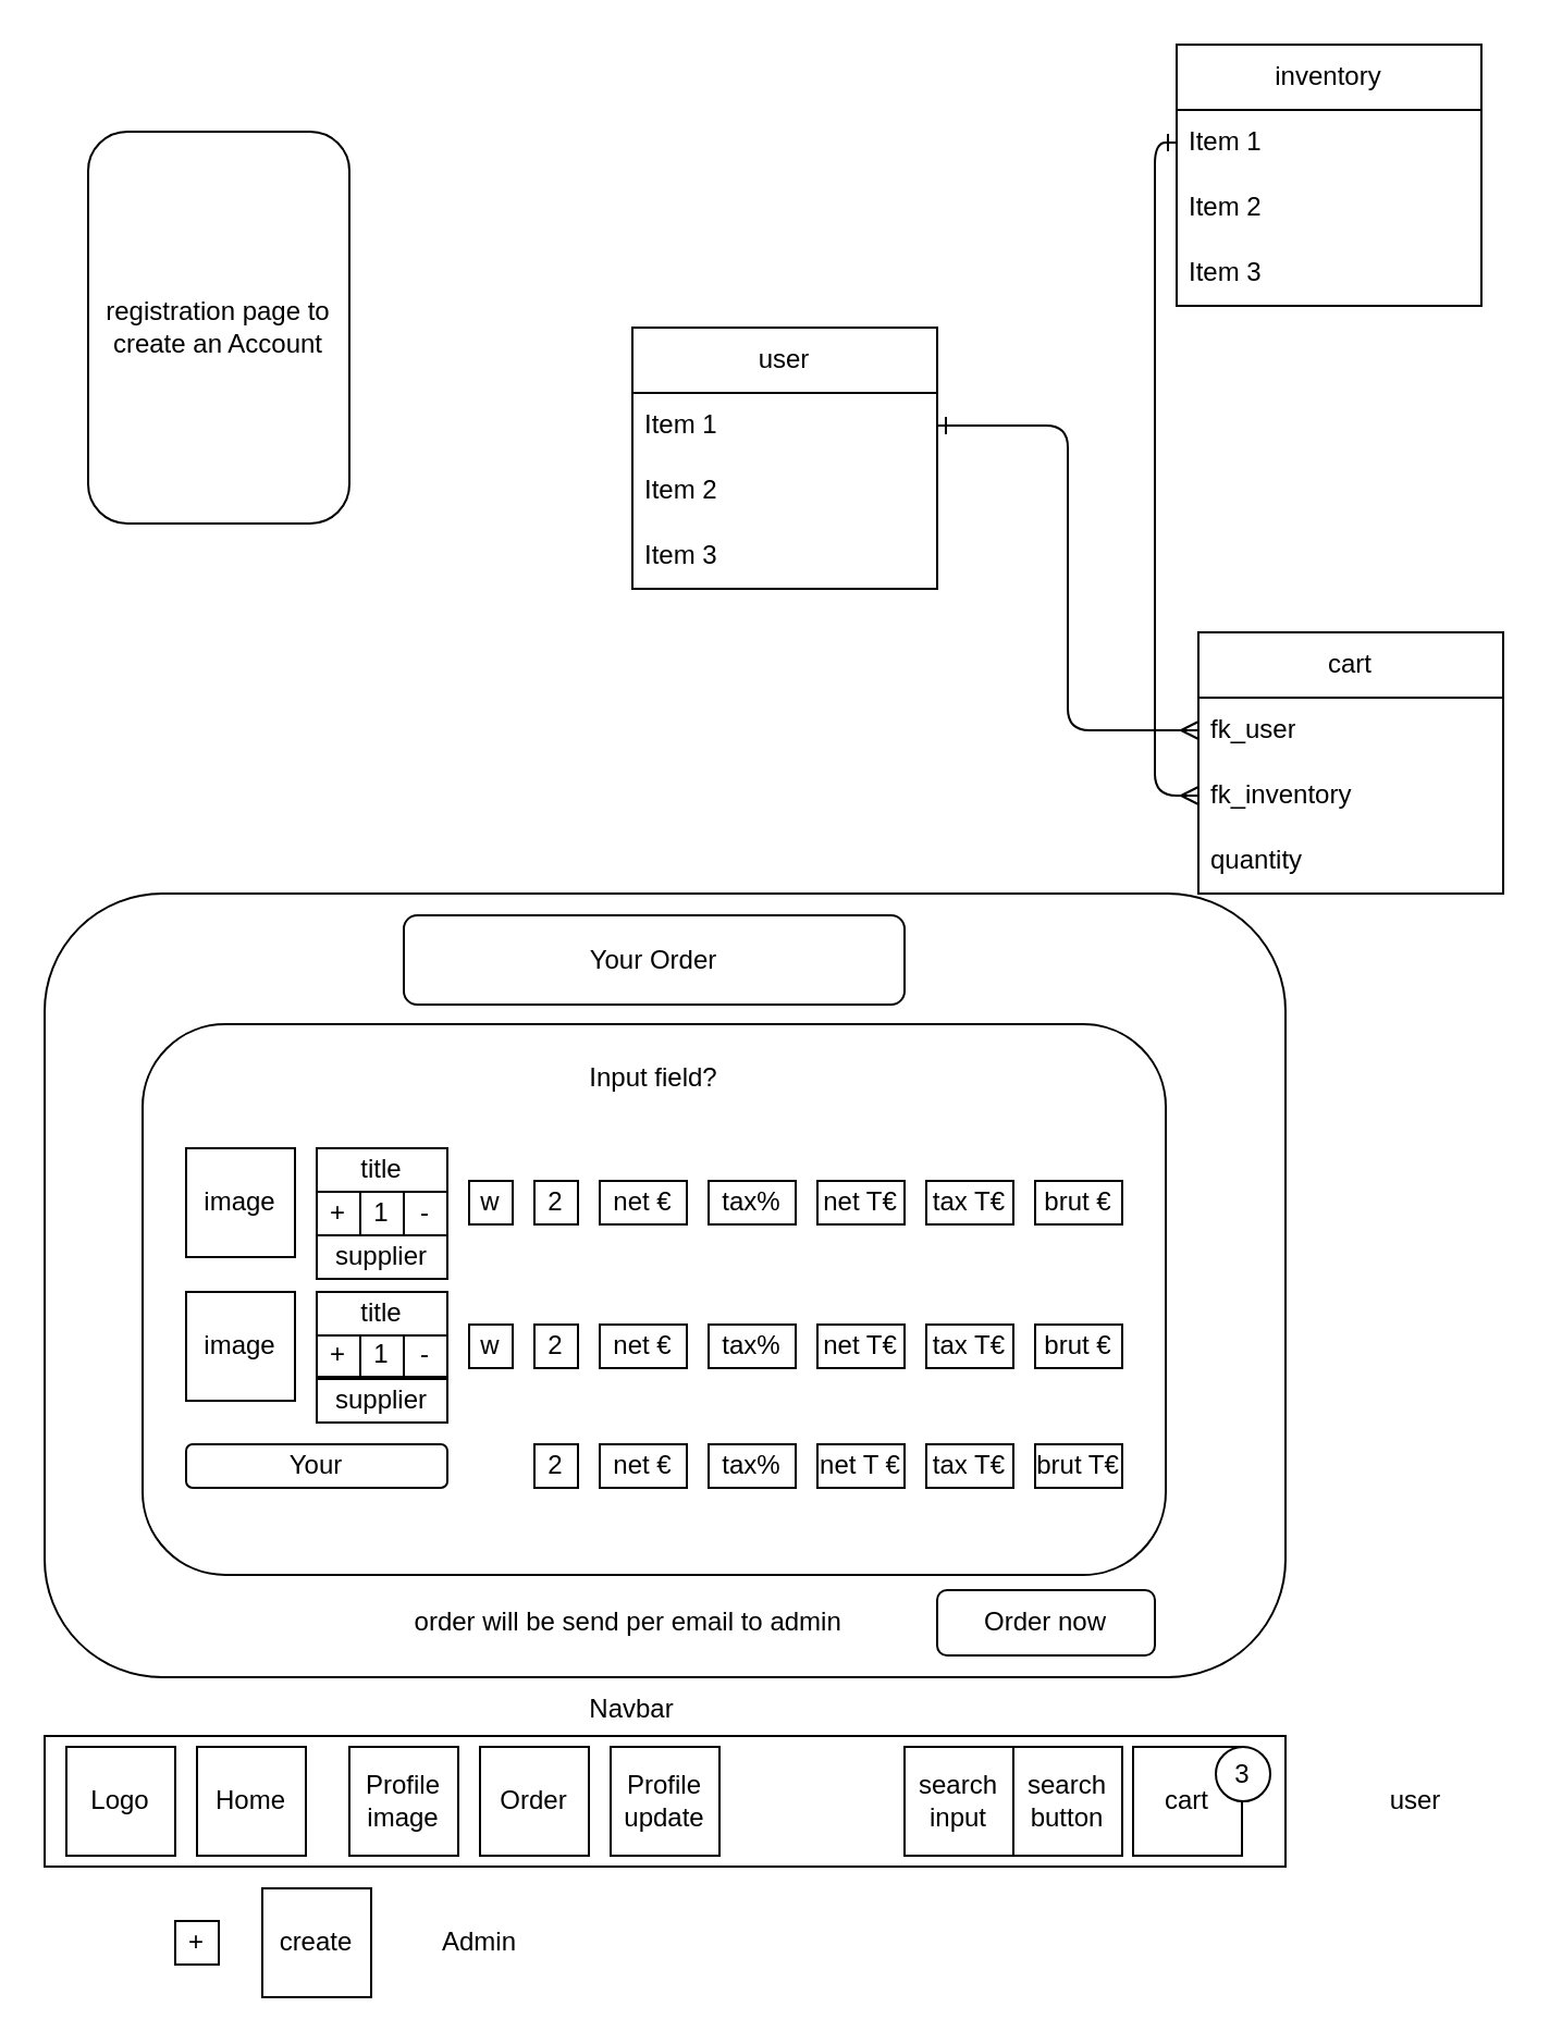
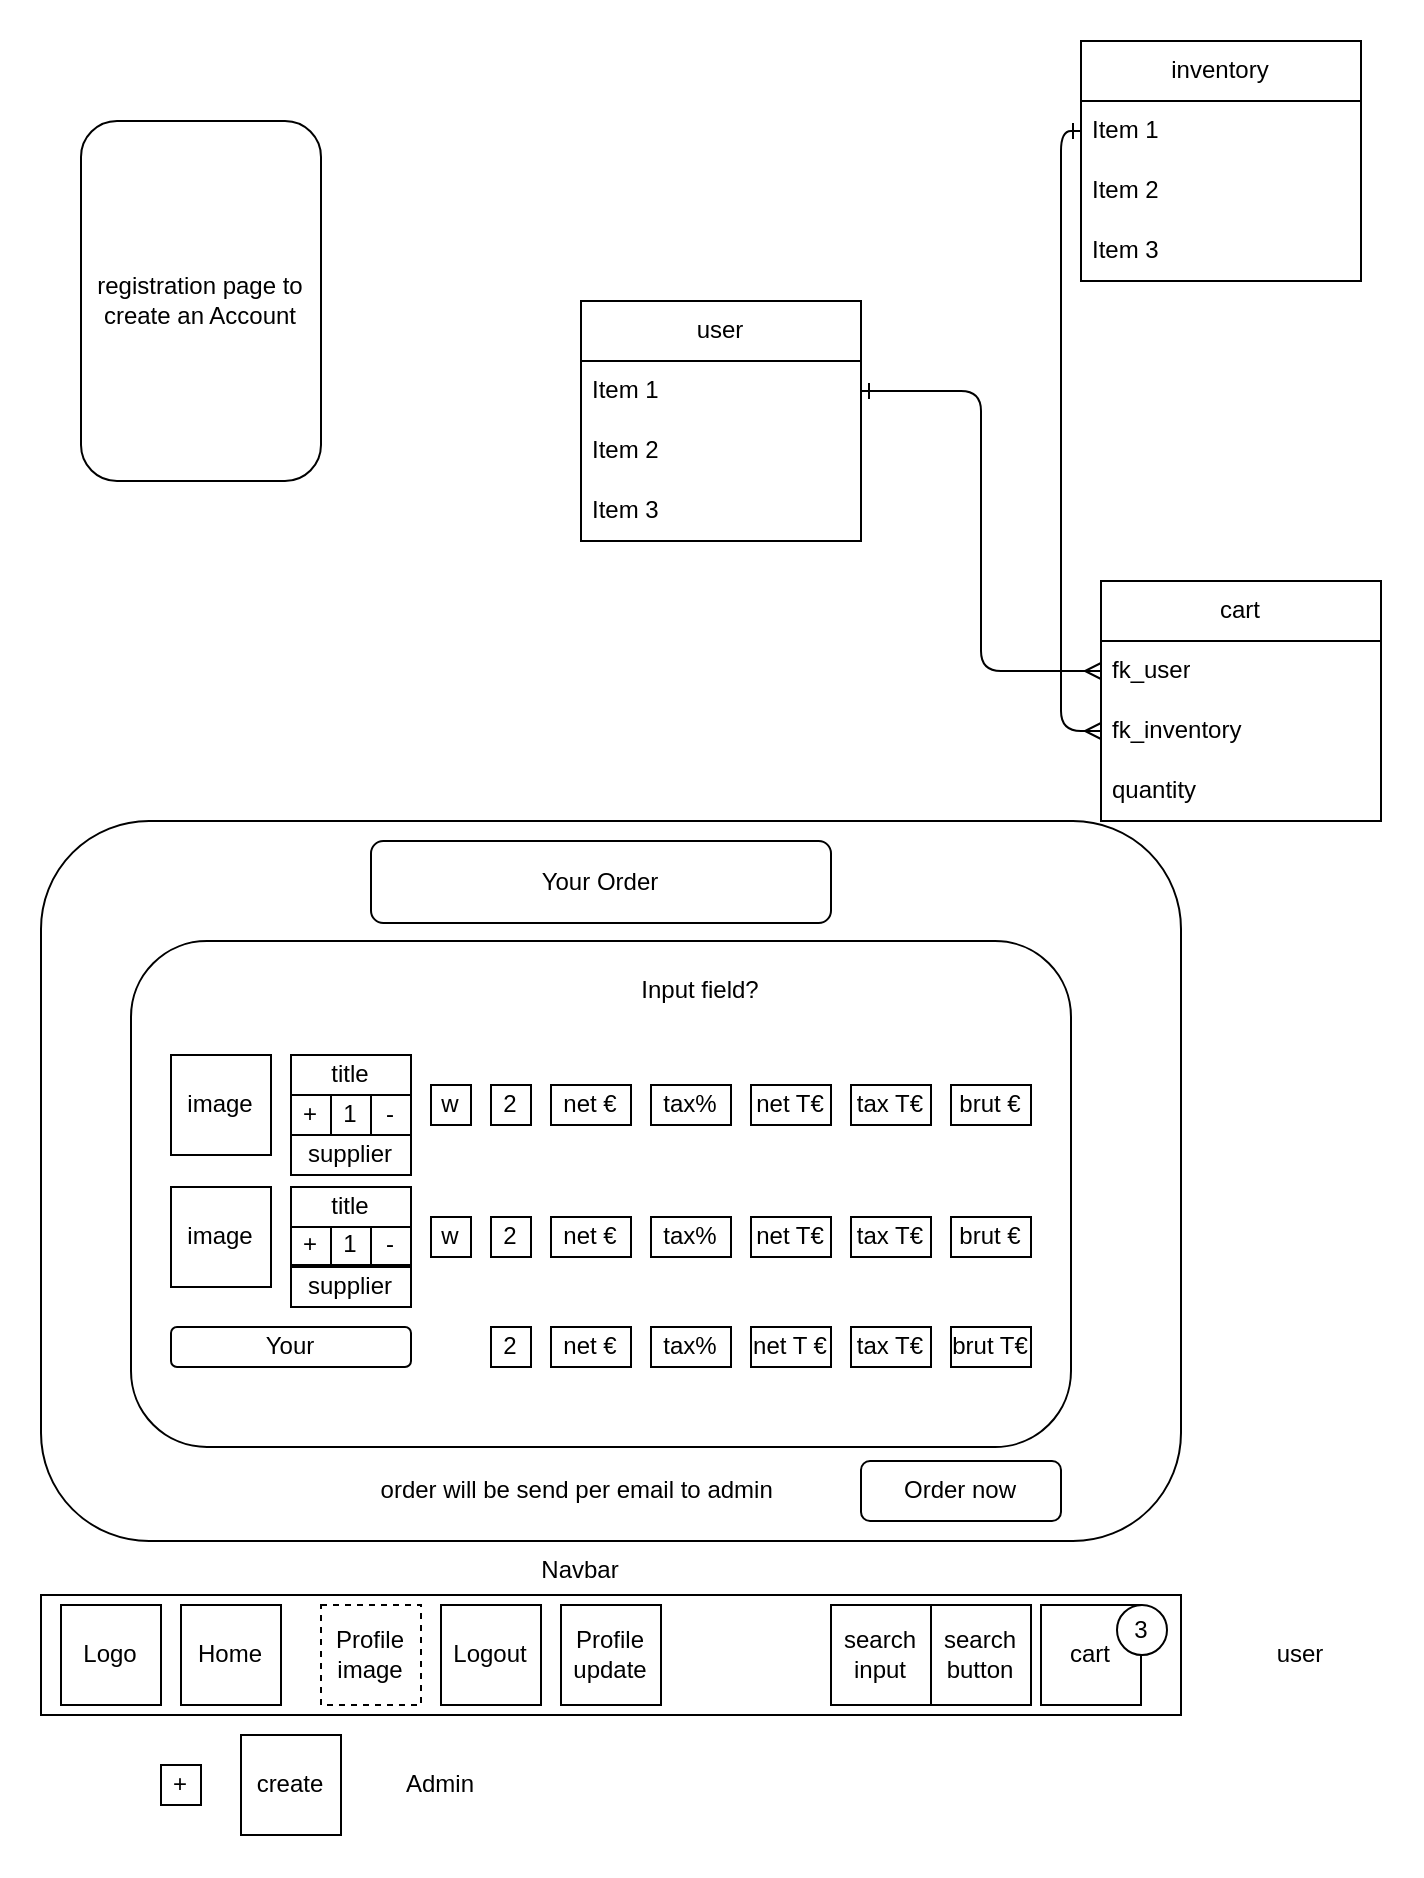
  <mxCell id="0" />
  <mxCell id="1" parent="0" />
  <mxCell id="2" value="" style="rounded=1;whiteSpace=wrap;html=1;" vertex="1" parent="1"><mxGeometry x="20" y="410" width="570" height="360" as="geometry" /></mxCell>
  <mxCell id="3" value="registration page to create an Account" style="rounded=1;whiteSpace=wrap;html=1;" parent="1" vertex="1"><mxGeometry x="40" y="60" width="120" height="180" as="geometry" /></mxCell>
  <mxCell id="4" value="user" style="swimlane;fontStyle=0;childLayout=stackLayout;horizontal=1;startSize=30;horizontalStack=0;resizeParent=1;resizeParentMax=0;resizeLast=0;collapsible=1;marginBottom=0;whiteSpace=wrap;html=1;" vertex="1" parent="1"><mxGeometry x="290" y="150" width="140" height="120" as="geometry" /></mxCell>
  <mxCell id="5" value="Item 1" style="text;strokeColor=none;fillColor=none;align=left;verticalAlign=middle;spacingLeft=4;spacingRight=4;overflow=hidden;points=[[0,0.5],[1,0.5]];portConstraint=eastwest;rotatable=0;whiteSpace=wrap;html=1;" vertex="1" parent="4"><mxGeometry y="30" width="140" height="30" as="geometry" /></mxCell>
  <mxCell id="6" value="Item 2" style="text;strokeColor=none;fillColor=none;align=left;verticalAlign=middle;spacingLeft=4;spacingRight=4;overflow=hidden;points=[[0,0.5],[1,0.5]];portConstraint=eastwest;rotatable=0;whiteSpace=wrap;html=1;" vertex="1" parent="4"><mxGeometry y="60" width="140" height="30" as="geometry" /></mxCell>
  <mxCell id="7" value="Item 3" style="text;strokeColor=none;fillColor=none;align=left;verticalAlign=middle;spacingLeft=4;spacingRight=4;overflow=hidden;points=[[0,0.5],[1,0.5]];portConstraint=eastwest;rotatable=0;whiteSpace=wrap;html=1;" vertex="1" parent="4"><mxGeometry y="90" width="140" height="30" as="geometry" /></mxCell>
  <mxCell id="8" value="inventory" style="swimlane;fontStyle=0;childLayout=stackLayout;horizontal=1;startSize=30;horizontalStack=0;resizeParent=1;resizeParentMax=0;resizeLast=0;collapsible=1;marginBottom=0;whiteSpace=wrap;html=1;" vertex="1" parent="1"><mxGeometry x="540" y="20" width="140" height="120" as="geometry" /></mxCell>
  <mxCell id="9" value="Item 1" style="text;strokeColor=none;fillColor=none;align=left;verticalAlign=middle;spacingLeft=4;spacingRight=4;overflow=hidden;points=[[0,0.5],[1,0.5]];portConstraint=eastwest;rotatable=0;whiteSpace=wrap;html=1;" vertex="1" parent="8"><mxGeometry y="30" width="140" height="30" as="geometry" /></mxCell>
  <mxCell id="10" value="Item 2" style="text;strokeColor=none;fillColor=none;align=left;verticalAlign=middle;spacingLeft=4;spacingRight=4;overflow=hidden;points=[[0,0.5],[1,0.5]];portConstraint=eastwest;rotatable=0;whiteSpace=wrap;html=1;" vertex="1" parent="8"><mxGeometry y="60" width="140" height="30" as="geometry" /></mxCell>
  <mxCell id="11" value="Item 3" style="text;strokeColor=none;fillColor=none;align=left;verticalAlign=middle;spacingLeft=4;spacingRight=4;overflow=hidden;points=[[0,0.5],[1,0.5]];portConstraint=eastwest;rotatable=0;whiteSpace=wrap;html=1;" vertex="1" parent="8"><mxGeometry y="90" width="140" height="30" as="geometry" /></mxCell>
  <mxCell id="12" value="cart" style="swimlane;fontStyle=0;childLayout=stackLayout;horizontal=1;startSize=30;horizontalStack=0;resizeParent=1;resizeParentMax=0;resizeLast=0;collapsible=1;marginBottom=0;whiteSpace=wrap;html=1;" vertex="1" parent="1"><mxGeometry x="550" y="290" width="140" height="120" as="geometry" /></mxCell>
  <mxCell id="13" value="fk_user" style="text;strokeColor=none;fillColor=none;align=left;verticalAlign=middle;spacingLeft=4;spacingRight=4;overflow=hidden;points=[[0,0.5],[1,0.5]];portConstraint=eastwest;rotatable=0;whiteSpace=wrap;html=1;" vertex="1" parent="12"><mxGeometry y="30" width="140" height="30" as="geometry" /></mxCell>
  <mxCell id="14" value="fk_inventory" style="text;strokeColor=none;fillColor=none;align=left;verticalAlign=middle;spacingLeft=4;spacingRight=4;overflow=hidden;points=[[0,0.5],[1,0.5]];portConstraint=eastwest;rotatable=0;whiteSpace=wrap;html=1;" vertex="1" parent="12"><mxGeometry y="60" width="140" height="30" as="geometry" /></mxCell>
  <mxCell id="15" value="quantity" style="text;strokeColor=none;fillColor=none;align=left;verticalAlign=middle;spacingLeft=4;spacingRight=4;overflow=hidden;points=[[0,0.5],[1,0.5]];portConstraint=eastwest;rotatable=0;whiteSpace=wrap;html=1;" vertex="1" parent="12"><mxGeometry y="90" width="140" height="30" as="geometry" /></mxCell>
  <mxCell id="16" style="edgeStyle=orthogonalEdgeStyle;html=1;exitX=1;exitY=0.5;exitDx=0;exitDy=0;entryX=0;entryY=0.5;entryDx=0;entryDy=0;endArrow=ERmany;endFill=0;startArrow=ERone;startFill=0;" edge="1" parent="1" source="5" target="13"><mxGeometry relative="1" as="geometry" /></mxCell>
  <mxCell id="17" style="edgeStyle=orthogonalEdgeStyle;html=1;exitX=0;exitY=0.5;exitDx=0;exitDy=0;entryX=0;entryY=0.5;entryDx=0;entryDy=0;endArrow=ERmany;endFill=0;startArrow=ERone;startFill=0;" edge="1" parent="1" source="9" target="14"><mxGeometry relative="1" as="geometry" /></mxCell>
  <mxCell id="18" value="" style="rounded=0;whiteSpace=wrap;html=1;" vertex="1" parent="1"><mxGeometry x="20" y="797" width="570" height="60" as="geometry" /></mxCell>
  <mxCell id="19" value="Navbar" style="text;html=1;strokeColor=none;fillColor=none;align=center;verticalAlign=middle;whiteSpace=wrap;rounded=0;" vertex="1" parent="1"><mxGeometry x="260" y="770" width="60" height="30" as="geometry" /></mxCell>
  <mxCell id="20" value="Logo" style="whiteSpace=wrap;html=1;aspect=fixed;" vertex="1" parent="1"><mxGeometry x="30" y="802" width="50" height="50" as="geometry" /></mxCell>
  <mxCell id="21" value="Home" style="whiteSpace=wrap;html=1;aspect=fixed;" vertex="1" parent="1"><mxGeometry x="90" y="802" width="50" height="50" as="geometry" /></mxCell>
  <mxCell id="22" value="search input" style="whiteSpace=wrap;html=1;aspect=fixed;" vertex="1" parent="1"><mxGeometry x="415" y="802" width="50" height="50" as="geometry" /></mxCell>
  <mxCell id="23" value="search button" style="whiteSpace=wrap;html=1;aspect=fixed;" vertex="1" parent="1"><mxGeometry x="465" y="802" width="50" height="50" as="geometry" /></mxCell>
  <mxCell id="24" value="cart" style="whiteSpace=wrap;html=1;aspect=fixed;" vertex="1" parent="1"><mxGeometry x="520" y="802" width="50" height="50" as="geometry" /></mxCell>
  <mxCell id="25" value="3" style="ellipse;whiteSpace=wrap;html=1;aspect=fixed;" vertex="1" parent="1"><mxGeometry x="558" y="802" width="25" height="25" as="geometry" /></mxCell>
- <mxCell id="26" value="Profile image" style="whiteSpace=wrap;html=1;aspect=fixed;" vertex="1" parent="1"><mxGeometry x="160" y="802" width="50" height="50" as="geometry" /></mxCell>
- <mxCell id="27" value="Order" style="whiteSpace=wrap;html=1;aspect=fixed;" vertex="1" parent="1"><mxGeometry x="220" y="802" width="50" height="50" as="geometry" /></mxCell>
+ <mxCell id="26" value="Profile image" style="whiteSpace=wrap;html=1;aspect=fixed;dashed=1;" vertex="1" parent="1"><mxGeometry x="160" y="802" width="50" height="50" as="geometry" /></mxCell>
+ <mxCell id="27" value="Logout" style="whiteSpace=wrap;html=1;aspect=fixed;" vertex="1" parent="1"><mxGeometry x="220" y="802" width="50" height="50" as="geometry" /></mxCell>
  <mxCell id="28" value="Profile update" style="whiteSpace=wrap;html=1;aspect=fixed;" vertex="1" parent="1"><mxGeometry x="280" y="802" width="50" height="50" as="geometry" /></mxCell>
  <mxCell id="29" value="create" style="whiteSpace=wrap;html=1;aspect=fixed;" vertex="1" parent="1"><mxGeometry x="120" y="867" width="50" height="50" as="geometry" /></mxCell>
  <mxCell id="30" value="Admin" style="text;html=1;strokeColor=none;fillColor=none;align=center;verticalAlign=middle;whiteSpace=wrap;rounded=0;" vertex="1" parent="1"><mxGeometry x="190" y="877" width="60" height="30" as="geometry" /></mxCell>
  <mxCell id="31" value="user" style="text;html=1;strokeColor=none;fillColor=none;align=center;verticalAlign=middle;whiteSpace=wrap;rounded=0;" vertex="1" parent="1"><mxGeometry x="620" y="812" width="60" height="30" as="geometry" /></mxCell>
  <mxCell id="32" value="+" style="whiteSpace=wrap;html=1;aspect=fixed;" vertex="1" parent="1"><mxGeometry x="80" y="882" width="20" height="20" as="geometry" /></mxCell>
  <mxCell id="33" value="Order now" style="rounded=1;whiteSpace=wrap;html=1;" vertex="1" parent="1"><mxGeometry x="430" y="730" width="100" height="30" as="geometry" /></mxCell>
  <mxCell id="34" value="order will be send per email to admin&amp;nbsp;" style="text;html=1;strokeColor=none;fillColor=none;align=center;verticalAlign=middle;whiteSpace=wrap;rounded=0;" vertex="1" parent="1"><mxGeometry x="170" y="730" width="240" height="30" as="geometry" /></mxCell>
  <mxCell id="35" value="" style="rounded=1;whiteSpace=wrap;html=1;" vertex="1" parent="1"><mxGeometry x="65" y="470" width="470" height="253" as="geometry" /></mxCell>
  <mxCell id="36" value="image" style="whiteSpace=wrap;html=1;aspect=fixed;" vertex="1" parent="1"><mxGeometry x="85" y="527" width="50" height="50" as="geometry" /></mxCell>
  <mxCell id="37" value="+" style="whiteSpace=wrap;html=1;aspect=fixed;" vertex="1" parent="1"><mxGeometry x="145" y="547" width="20" height="20" as="geometry" /></mxCell>
  <mxCell id="38" value="-" style="whiteSpace=wrap;html=1;aspect=fixed;" vertex="1" parent="1"><mxGeometry x="185" y="547" width="20" height="20" as="geometry" /></mxCell>
  <mxCell id="39" value="1" style="whiteSpace=wrap;html=1;aspect=fixed;" vertex="1" parent="1"><mxGeometry x="165" y="547" width="20" height="20" as="geometry" /></mxCell>
  <mxCell id="40" value="2" style="rounded=0;whiteSpace=wrap;html=1;" vertex="1" parent="1"><mxGeometry x="245" y="542" width="20" height="20" as="geometry" /></mxCell>
  <mxCell id="41" value="net €" style="rounded=0;whiteSpace=wrap;html=1;" vertex="1" parent="1"><mxGeometry x="275" y="542" width="40" height="20" as="geometry" /></mxCell>
  <mxCell id="42" value="tax%" style="rounded=0;whiteSpace=wrap;html=1;" vertex="1" parent="1"><mxGeometry x="325" y="542" width="40" height="20" as="geometry" /></mxCell>
  <mxCell id="43" value="net T€" style="rounded=0;whiteSpace=wrap;html=1;" vertex="1" parent="1"><mxGeometry x="375" y="542" width="40" height="20" as="geometry" /></mxCell>
  <mxCell id="44" value="tax T€" style="rounded=0;whiteSpace=wrap;html=1;" vertex="1" parent="1"><mxGeometry x="425" y="542" width="40" height="20" as="geometry" /></mxCell>
  <mxCell id="45" value="brut €" style="rounded=0;whiteSpace=wrap;html=1;" vertex="1" parent="1"><mxGeometry x="475" y="542" width="40" height="20" as="geometry" /></mxCell>
  <mxCell id="46" value="title" style="rounded=0;whiteSpace=wrap;html=1;" vertex="1" parent="1"><mxGeometry x="145" y="527" width="60" height="20" as="geometry" /></mxCell>
  <mxCell id="47" value="w" style="whiteSpace=wrap;html=1;aspect=fixed;" vertex="1" parent="1"><mxGeometry x="215" y="542" width="20" height="20" as="geometry" /></mxCell>
  <mxCell id="48" value="Your Order" style="rounded=1;whiteSpace=wrap;html=1;" vertex="1" parent="1"><mxGeometry x="185" y="420" width="230" height="41" as="geometry" /></mxCell>
  <mxCell id="49" value="image" style="whiteSpace=wrap;html=1;aspect=fixed;" vertex="1" parent="1"><mxGeometry x="85" y="593" width="50" height="50" as="geometry" /></mxCell>
  <mxCell id="50" value="+" style="whiteSpace=wrap;html=1;aspect=fixed;" vertex="1" parent="1"><mxGeometry x="145" y="612" width="20" height="20" as="geometry" /></mxCell>
  <mxCell id="51" value="-" style="whiteSpace=wrap;html=1;aspect=fixed;" vertex="1" parent="1"><mxGeometry x="185" y="612" width="20" height="20" as="geometry" /></mxCell>
  <mxCell id="52" value="1" style="whiteSpace=wrap;html=1;aspect=fixed;" vertex="1" parent="1"><mxGeometry x="165" y="612" width="20" height="20" as="geometry" /></mxCell>
  <mxCell id="53" value="2" style="rounded=0;whiteSpace=wrap;html=1;" vertex="1" parent="1"><mxGeometry x="245" y="608" width="20" height="20" as="geometry" /></mxCell>
  <mxCell id="54" value="net €" style="rounded=0;whiteSpace=wrap;html=1;" vertex="1" parent="1"><mxGeometry x="275" y="608" width="40" height="20" as="geometry" /></mxCell>
  <mxCell id="55" value="tax%" style="rounded=0;whiteSpace=wrap;html=1;" vertex="1" parent="1"><mxGeometry x="325" y="608" width="40" height="20" as="geometry" /></mxCell>
  <mxCell id="56" value="net T€" style="rounded=0;whiteSpace=wrap;html=1;" vertex="1" parent="1"><mxGeometry x="375" y="608" width="40" height="20" as="geometry" /></mxCell>
  <mxCell id="57" value="tax T€" style="rounded=0;whiteSpace=wrap;html=1;" vertex="1" parent="1"><mxGeometry x="425" y="608" width="40" height="20" as="geometry" /></mxCell>
  <mxCell id="58" value="brut €" style="rounded=0;whiteSpace=wrap;html=1;" vertex="1" parent="1"><mxGeometry x="475" y="608" width="40" height="20" as="geometry" /></mxCell>
  <mxCell id="59" value="title" style="rounded=0;whiteSpace=wrap;html=1;" vertex="1" parent="1"><mxGeometry x="145" y="593" width="60" height="20" as="geometry" /></mxCell>
  <mxCell id="60" value="w" style="whiteSpace=wrap;html=1;aspect=fixed;" vertex="1" parent="1"><mxGeometry x="215" y="608" width="20" height="20" as="geometry" /></mxCell>
  <mxCell id="61" value="Your" style="rounded=1;whiteSpace=wrap;html=1;" vertex="1" parent="1"><mxGeometry x="85" y="663" width="120" height="20" as="geometry" /></mxCell>
  <mxCell id="62" value="2" style="rounded=0;whiteSpace=wrap;html=1;" vertex="1" parent="1"><mxGeometry x="245" y="663" width="20" height="20" as="geometry" /></mxCell>
  <mxCell id="63" value="net €" style="rounded=0;whiteSpace=wrap;html=1;" vertex="1" parent="1"><mxGeometry x="275" y="663" width="40" height="20" as="geometry" /></mxCell>
  <mxCell id="64" value="tax%" style="rounded=0;whiteSpace=wrap;html=1;" vertex="1" parent="1"><mxGeometry x="325" y="663" width="40" height="20" as="geometry" /></mxCell>
  <mxCell id="65" value="net T €" style="rounded=0;whiteSpace=wrap;html=1;" vertex="1" parent="1"><mxGeometry x="375" y="663" width="40" height="20" as="geometry" /></mxCell>
  <mxCell id="66" value="tax T€" style="rounded=0;whiteSpace=wrap;html=1;" vertex="1" parent="1"><mxGeometry x="425" y="663" width="40" height="20" as="geometry" /></mxCell>
  <mxCell id="67" value="brut T€" style="rounded=0;whiteSpace=wrap;html=1;" vertex="1" parent="1"><mxGeometry x="475" y="663" width="40" height="20" as="geometry" /></mxCell>
  <mxCell id="68" value="supplier" style="rounded=0;whiteSpace=wrap;html=1;" vertex="1" parent="1"><mxGeometry x="145" y="633" width="60" height="20" as="geometry" /></mxCell>
  <mxCell id="69" value="supplier" style="rounded=0;whiteSpace=wrap;html=1;" vertex="1" parent="1"><mxGeometry x="145" y="567" width="60" height="20" as="geometry" /></mxCell>
- <mxCell id="70" value="Input field?" style="text;html=1;strokeColor=none;fillColor=none;align=center;verticalAlign=middle;whiteSpace=wrap;rounded=0;" vertex="1" parent="1"><mxGeometry x="190" y="480" width="220" height="30" as="geometry" /></mxCell>
+ <mxCell id="70" value="Input field?" style="text;html=1;strokeColor=none;fillColor=none;align=center;verticalAlign=middle;whiteSpace=wrap;rounded=0;" vertex="1" parent="1"><mxGeometry x="240" y="480" width="220" height="30" as="geometry" /></mxCell>
